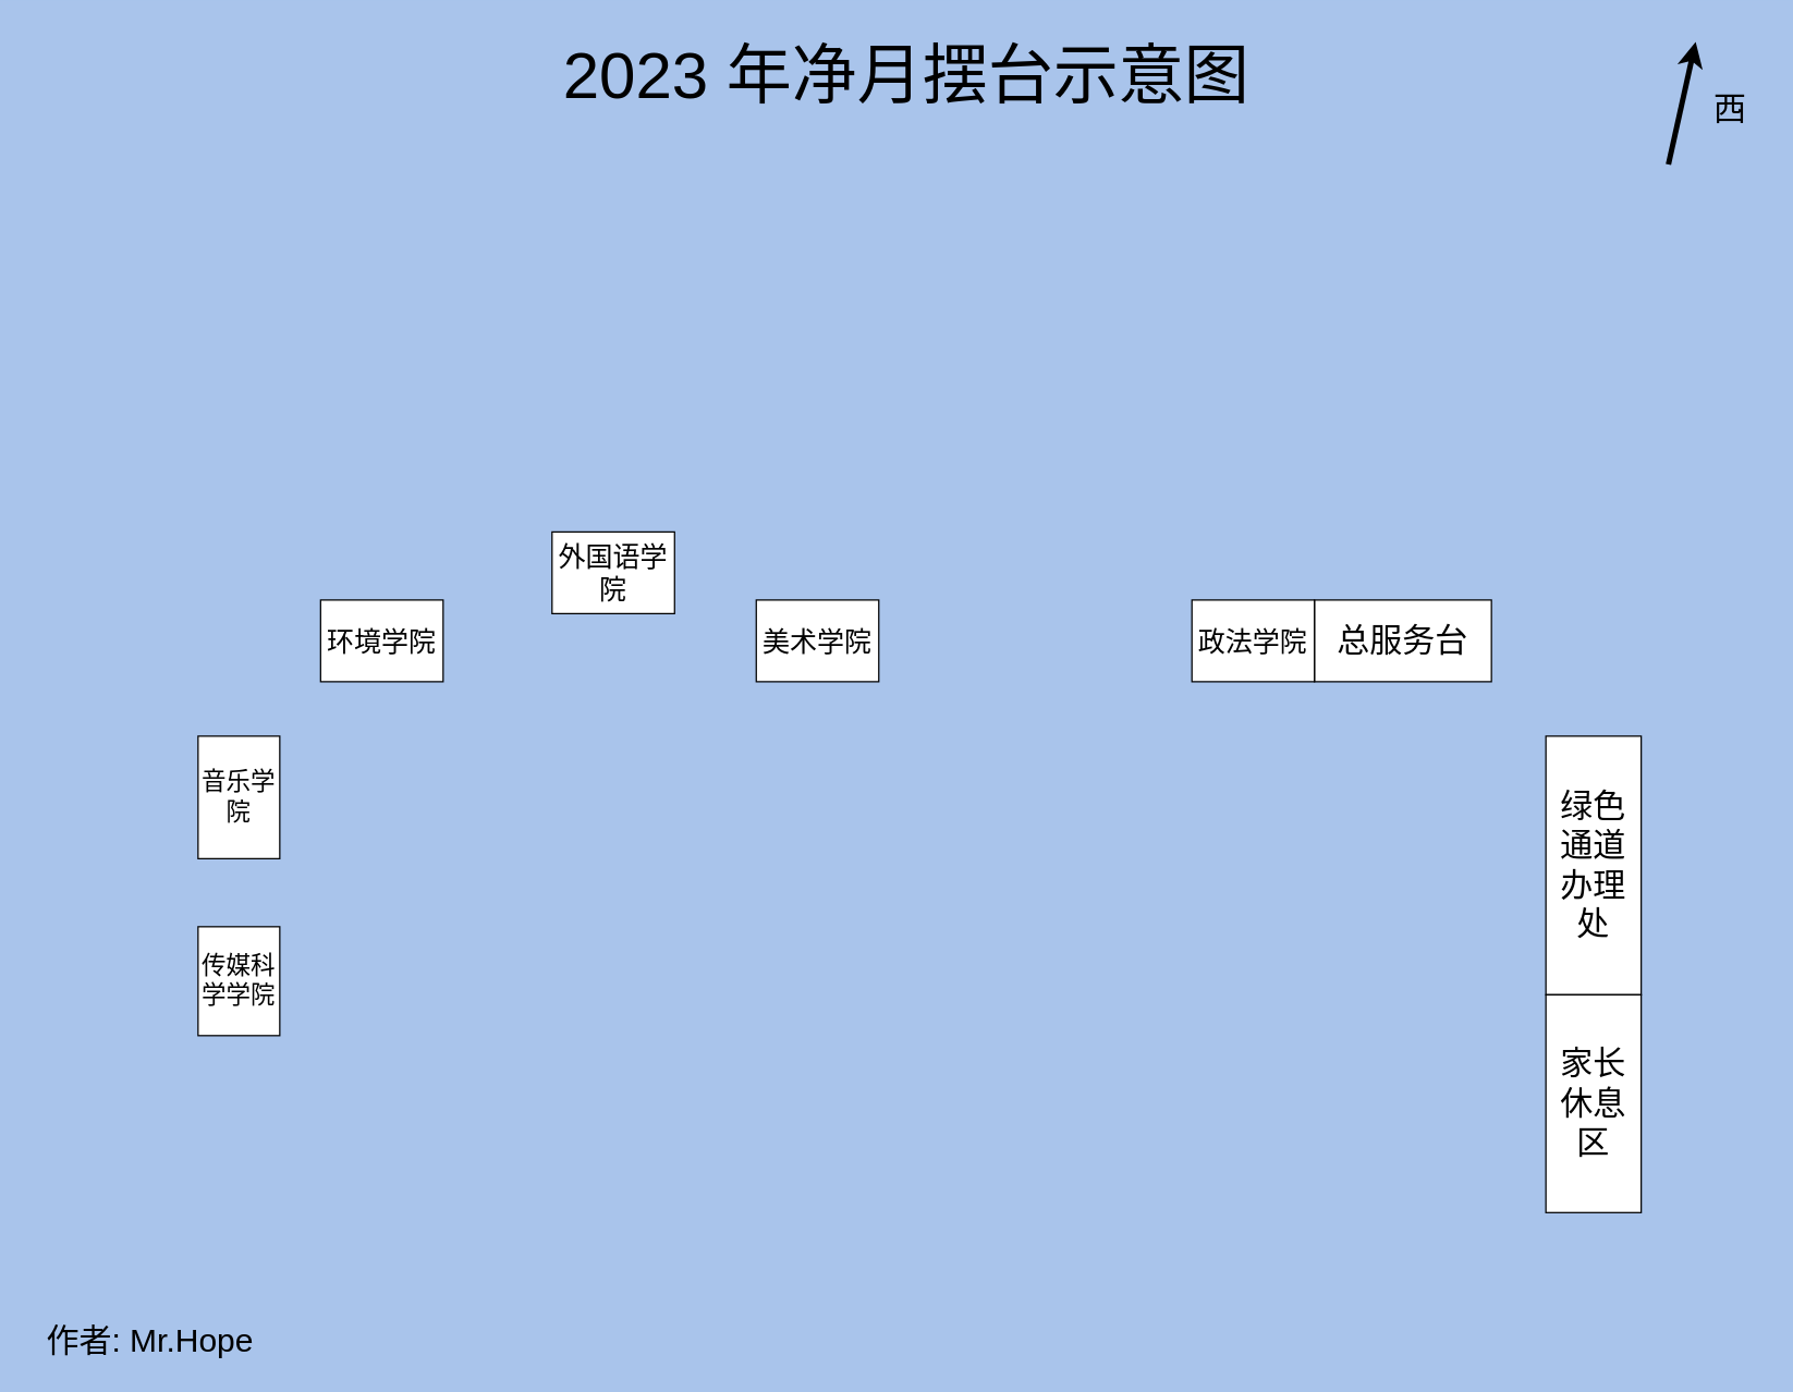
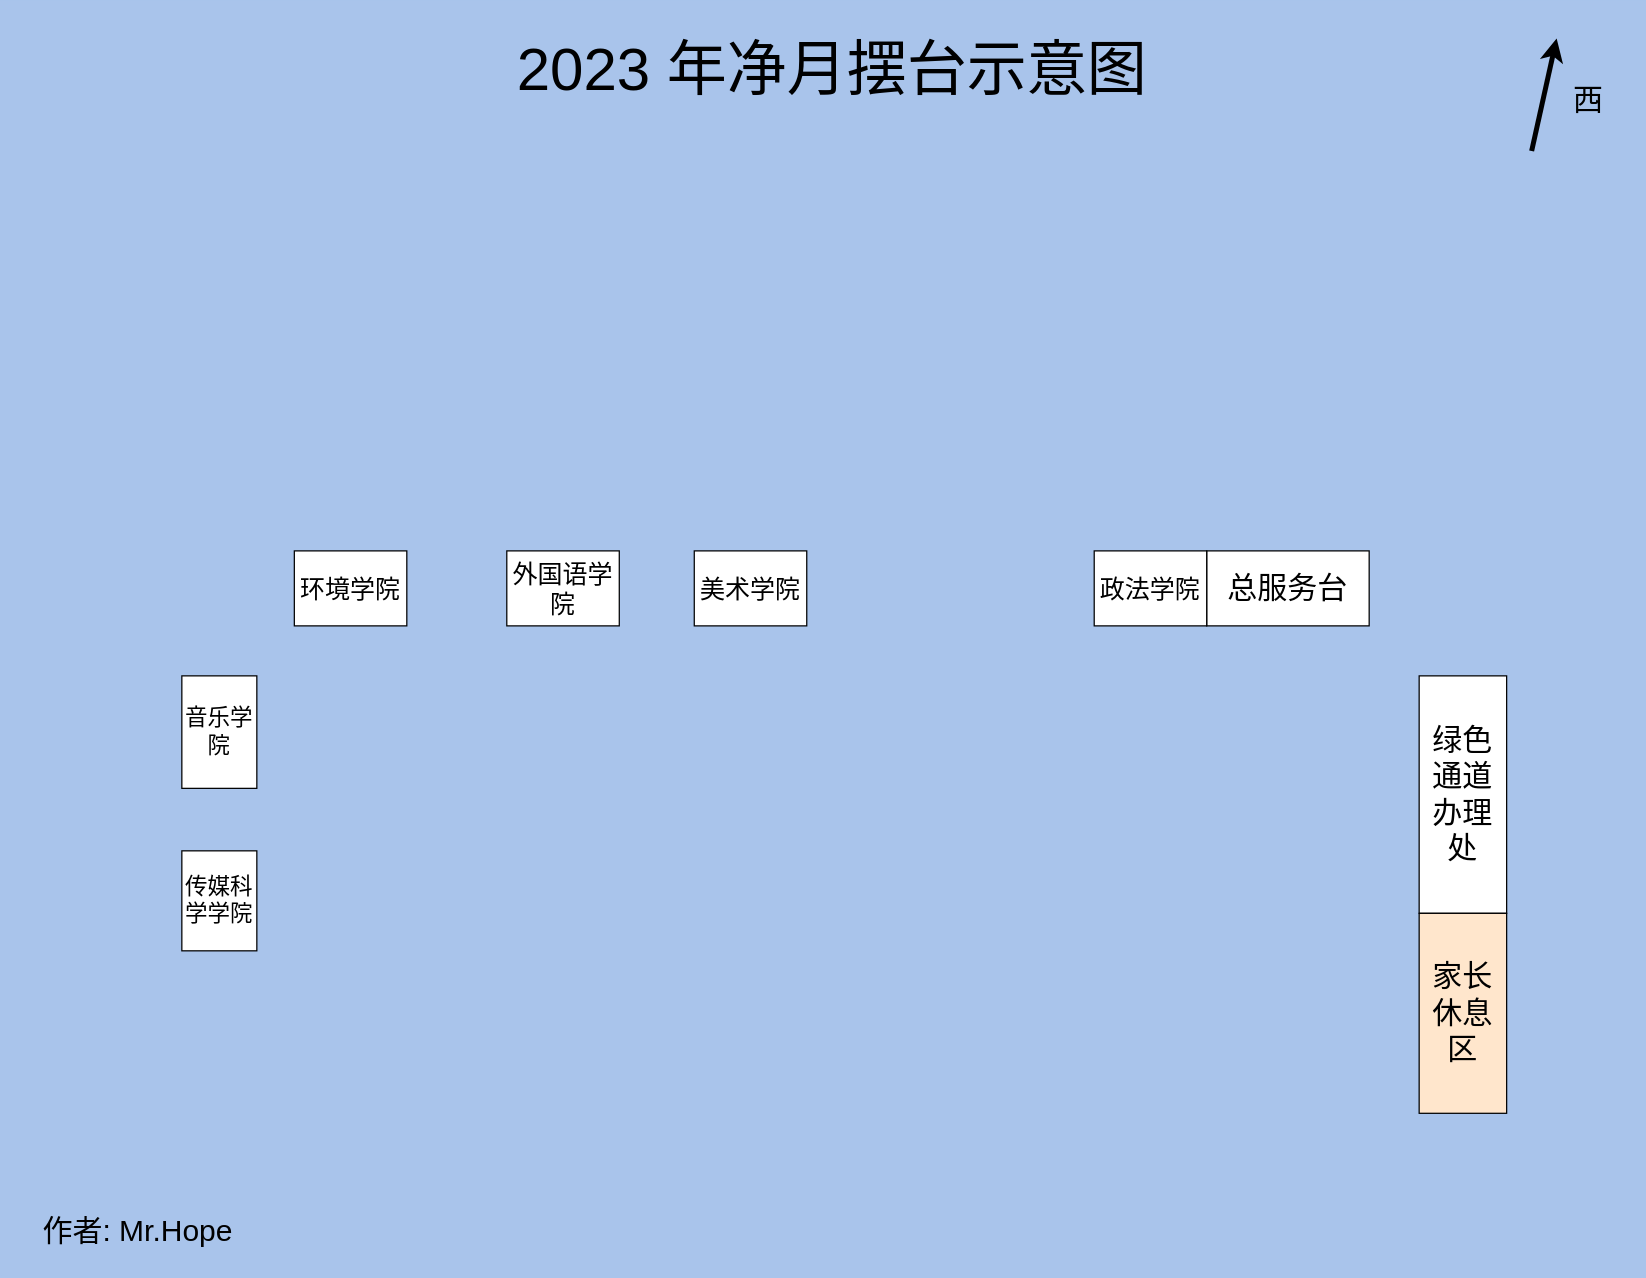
  <mxCell id="0" />
  <mxCell id="1" parent="0" />
  <mxCell id="2" value="美术学院" style="rounded=0;whiteSpace=wrap;html=1;fontSize=20;" parent="1" vertex="1"><mxGeometry x="555" y="440" width="90" height="60" as="geometry" /></mxCell>
- <mxCell id="3" value="外国语学院" style="rounded=0;whiteSpace=wrap;html=1;fontSize=20;" parent="1" vertex="1"><mxGeometry x="405" y="390" width="90" height="60" as="geometry" /></mxCell>
+ <mxCell id="3" value="外国语学院" style="rounded=0;whiteSpace=wrap;html=1;fontSize=20;" parent="1" vertex="1"><mxGeometry x="405" y="440" width="90" height="60" as="geometry" /></mxCell>
  <mxCell id="4" value="&lt;font style=&quot;font-size: 24px;&quot;&gt;总服务台&lt;/font&gt;" style="rounded=0;whiteSpace=wrap;html=1;fontSize=20;" parent="1" vertex="1"><mxGeometry x="965" y="440" width="130" height="60" as="geometry" /></mxCell>
  <mxCell id="5" value="绿色通道办理处" style="rounded=0;whiteSpace=wrap;html=1;fontSize=24;" parent="1" vertex="1"><mxGeometry x="1135" y="540" width="70" height="190" as="geometry" /></mxCell>
  <mxCell id="6" value="2023 年净月摆台示意图" style="text;html=1;resizable=0;autosize=1;align=center;verticalAlign=middle;points=[];fillColor=none;strokeColor=none;rounded=0;fontSize=48;" parent="1" vertex="1"><mxGeometry x="400" y="20" width="530" height="70" as="geometry" /></mxCell>
  <mxCell id="7" value="" style="endArrow=classic;html=1;rounded=0;fontSize=24;startSize=10;strokeColor=#000000;strokeWidth=4;jumpSize=3;" parent="1" edge="1"><mxGeometry width="50" height="50" relative="1" as="geometry"><mxPoint x="1225" y="120" as="sourcePoint" /><mxPoint x="1245" y="30" as="targetPoint" /></mxGeometry></mxCell>
  <mxCell id="8" value="西" style="text;html=1;resizable=0;autosize=1;align=center;verticalAlign=middle;points=[];fillColor=none;strokeColor=none;rounded=0;fontSize=24;" parent="1" vertex="1"><mxGeometry x="1245" y="60" width="50" height="40" as="geometry" /></mxCell>
  <mxCell id="9" value="&lt;font style=&quot;font-size: 18px;&quot;&gt;音乐学院&lt;/font&gt;" style="rounded=0;whiteSpace=wrap;html=1;fontSize=18;" parent="1" vertex="1"><mxGeometry x="145" y="540" width="60" height="90" as="geometry" /></mxCell>
  <mxCell id="10" value="&lt;font style=&quot;font-size: 24px;&quot;&gt;作者: Mr.Hope&lt;/font&gt;" style="text;strokeColor=none;align=center;fillColor=none;html=1;verticalAlign=middle;whiteSpace=wrap;rounded=0;" parent="1" vertex="1"><mxGeometry x="20" y="970" width="180" height="30" as="geometry" /></mxCell>
  <mxCell id="11" value="政法学院" style="rounded=0;whiteSpace=wrap;html=1;fontSize=20;" vertex="1" parent="1"><mxGeometry x="875" y="440" width="90" height="60" as="geometry" /></mxCell>
  <mxCell id="12" value="环境学院" style="rounded=0;whiteSpace=wrap;html=1;fontSize=20;" vertex="1" parent="1"><mxGeometry x="235" y="440" width="90" height="60" as="geometry" /></mxCell>
  <mxCell id="13" value="&lt;font style=&quot;font-size: 18px;&quot;&gt;传媒科学学院&lt;/font&gt;" style="rounded=0;whiteSpace=wrap;html=1;fontSize=18;" vertex="1" parent="1"><mxGeometry x="145" y="680" width="60" height="80" as="geometry" /></mxCell>
- <mxCell id="14" value="家长休息区" style="rounded=0;whiteSpace=wrap;html=1;fontSize=24;" vertex="1" parent="1"><mxGeometry x="1135" y="730" width="70" height="160" as="geometry" /></mxCell>
+ <mxCell id="14" value="家长休息区" style="rounded=0;whiteSpace=wrap;html=1;fontSize=24;fillColor=#ffe6cc;" vertex="1" parent="1"><mxGeometry x="1135" y="730" width="70" height="160" as="geometry" /></mxCell>
